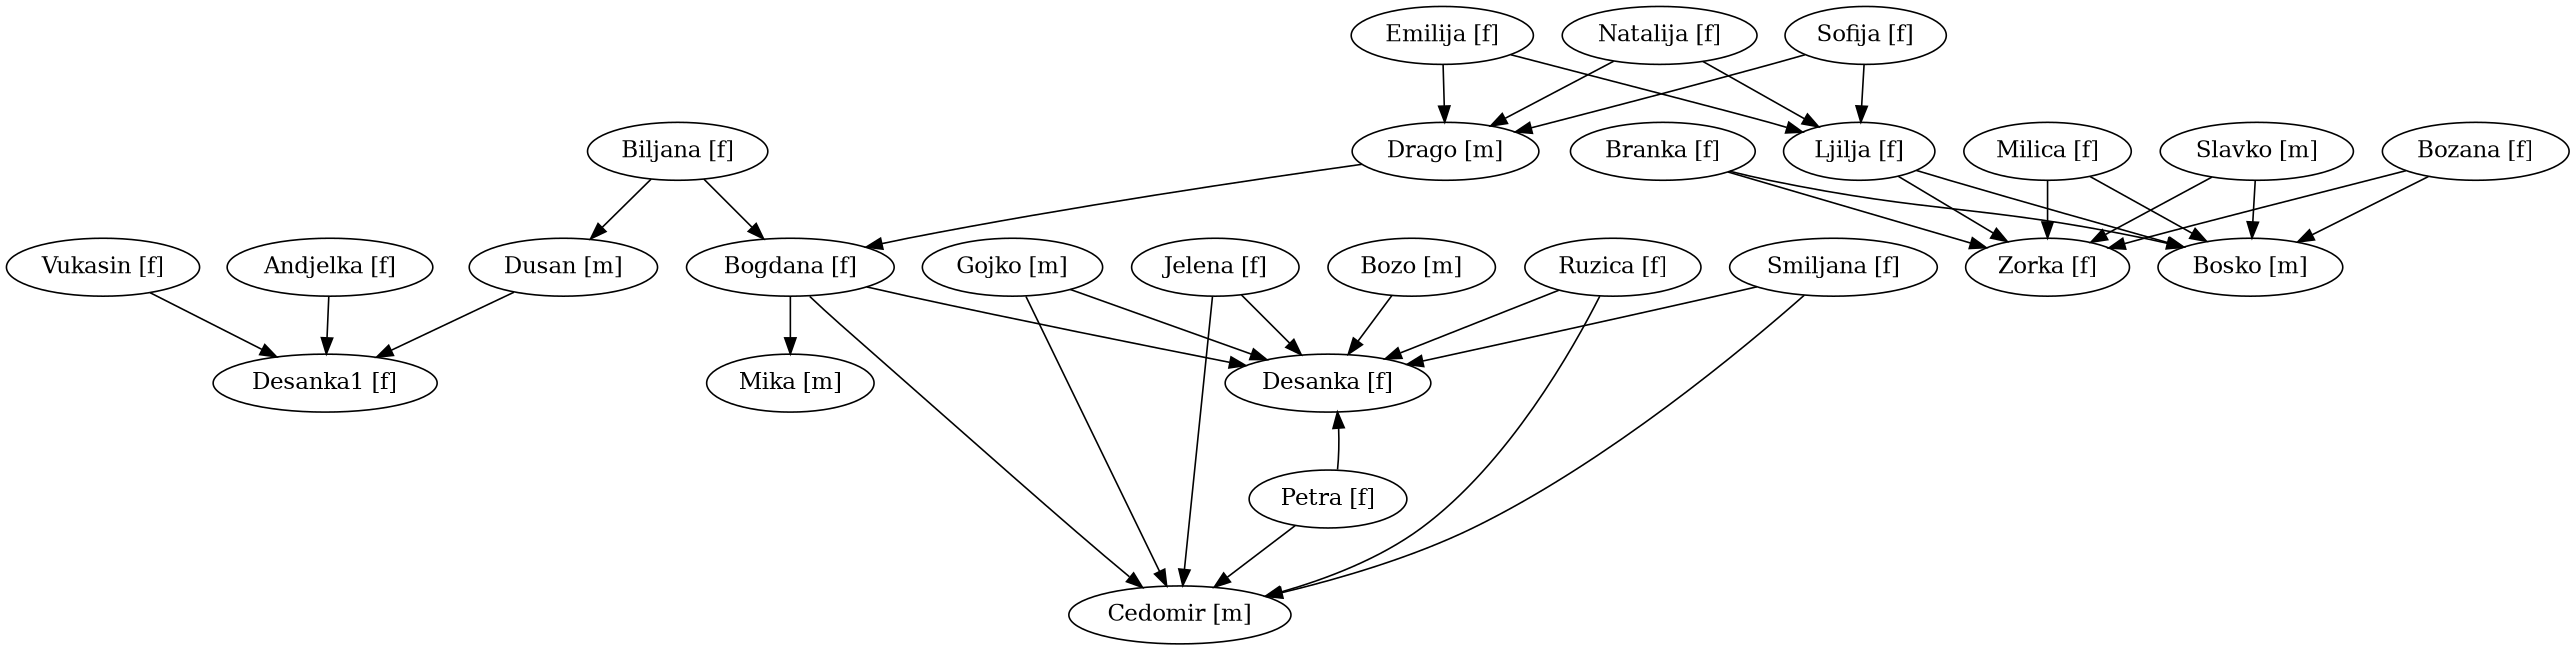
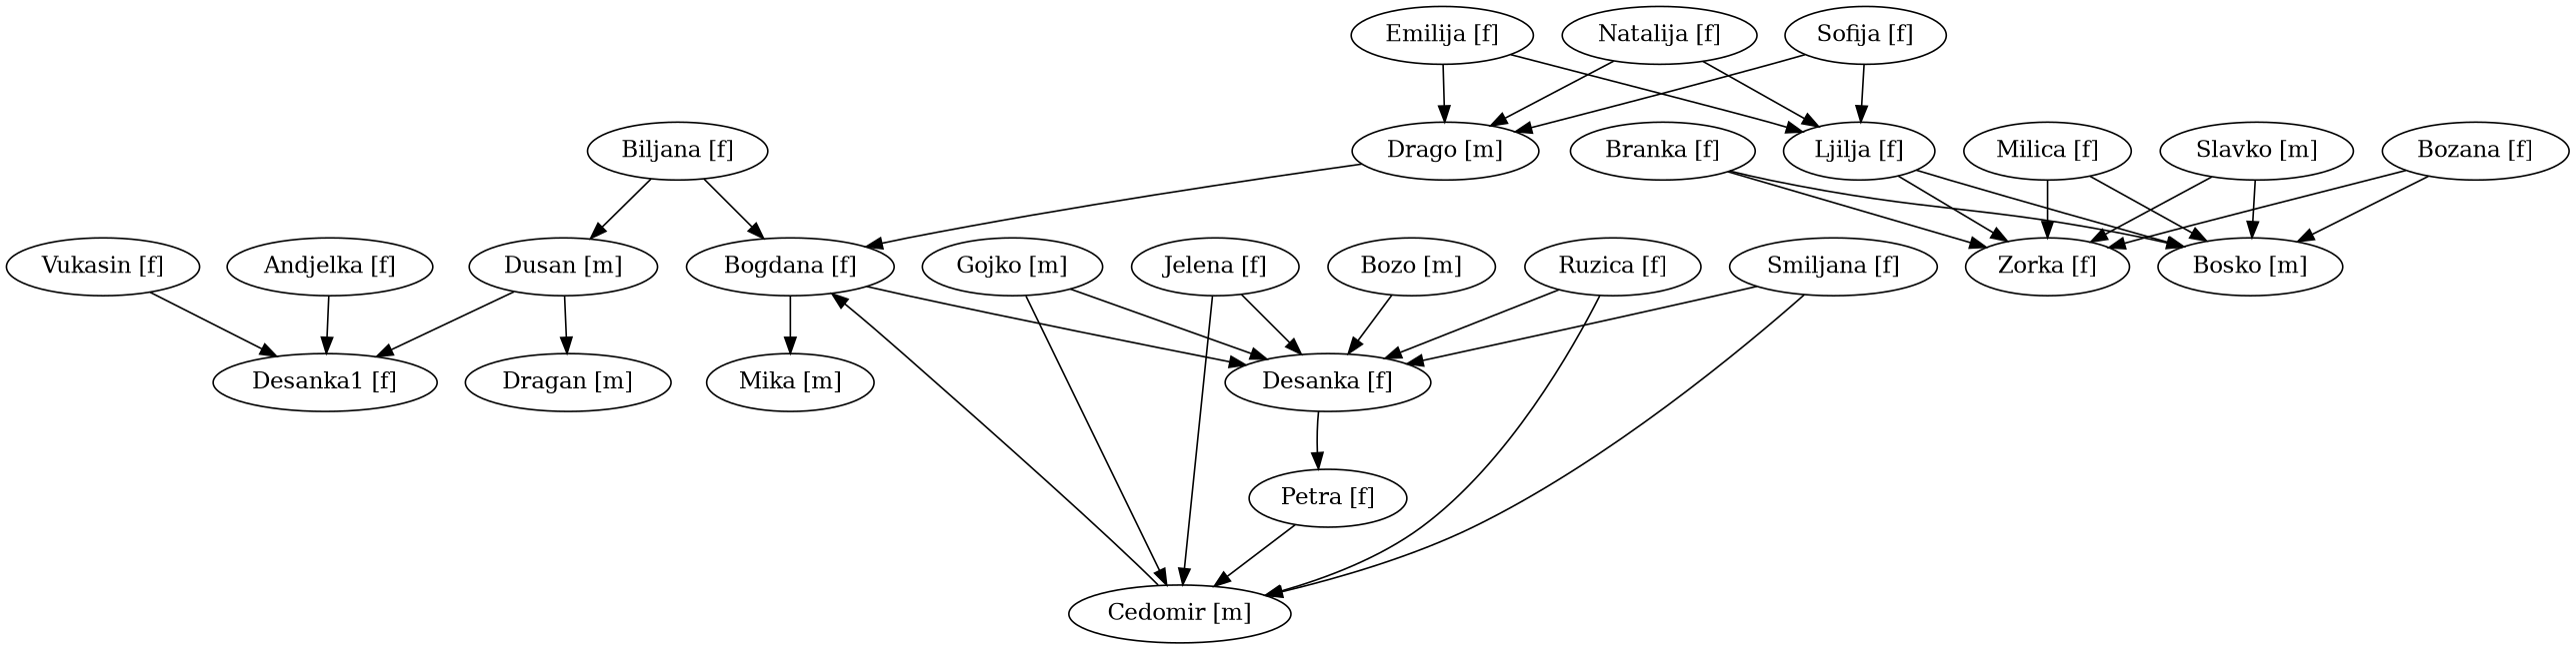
  digraph {
    "Andjelka [f]"
    "Desanka1 [f]"
    "Biljana [f]"
    "Bogdana [f]"
    "Dusan [m]"
    "Desanka [f]"
    "Cedomir [m]"
    "Mika [m]"
+   "Dragan [m]"
    "Bozana [f]"
    "Bosko [m]"
    "Zorka [f]"
    "Bozo [m]"
    "Branka [f]"
    "Drago [m]"
    "Emilija [f]"
    "Ljilja [f]"
    "Gojko [m]"
    "Jelena [f]"
    "Milica [f]"
    "Natalija [f]"
    "Petra [f]"
    "Ruzica [f]"
    "Slavko [m]"
    "Smiljana [f]"
    "Sofija [f]"
    "Vukasin [f]"
    "Andjelka [f]" -> "Desanka1 [f]"
    "Biljana [f]" -> "Bogdana [f]"
    "Biljana [f]" -> "Dusan [m]"
    "Bogdana [f]" -> "Desanka [f]"
-   "Bogdana [f]" -> "Cedomir [m]"
+   "Cedomir [m]" -> "Bogdana [f]"
    "Bogdana [f]" -> "Mika [m]"
    "Dusan [m]" -> "Desanka1 [f]"
+   "Dusan [m]" -> "Dragan [m]"
    "Bozana [f]" -> "Bosko [m]"
    "Bozana [f]" -> "Zorka [f]"
    "Bozo [m]" -> "Desanka [f]"
    "Branka [f]" -> "Bosko [m]"
    "Branka [f]" -> "Zorka [f]"
    "Drago [m]" -> "Bogdana [f]"
    "Emilija [f]" -> "Drago [m]"
    "Emilija [f]" -> "Ljilja [f]"
    "Ljilja [f]" -> "Bosko [m]"
    "Ljilja [f]" -> "Zorka [f]"
    "Gojko [m]" -> "Desanka [f]"
    "Gojko [m]" -> "Cedomir [m]"
    "Jelena [f]" -> "Desanka [f]"
    "Jelena [f]" -> "Cedomir [m]"
    "Milica [f]" -> "Bosko [m]"
    "Milica [f]" -> "Zorka [f]"
    "Natalija [f]" -> "Drago [m]"
    "Natalija [f]" -> "Ljilja [f]"
-   "Petra [f]" -> "Desanka [f]"
+   "Desanka [f]" -> "Petra [f]"
    "Petra [f]" -> "Cedomir [m]"
    "Ruzica [f]" -> "Desanka [f]"
    "Ruzica [f]" -> "Cedomir [m]"
    "Slavko [m]" -> "Bosko [m]"
    "Slavko [m]" -> "Zorka [f]"
    "Smiljana [f]" -> "Desanka [f]"
    "Smiljana [f]" -> "Cedomir [m]"
    "Sofija [f]" -> "Drago [m]"
    "Sofija [f]" -> "Ljilja [f]"
    "Vukasin [f]" -> "Desanka1 [f]"
  }
